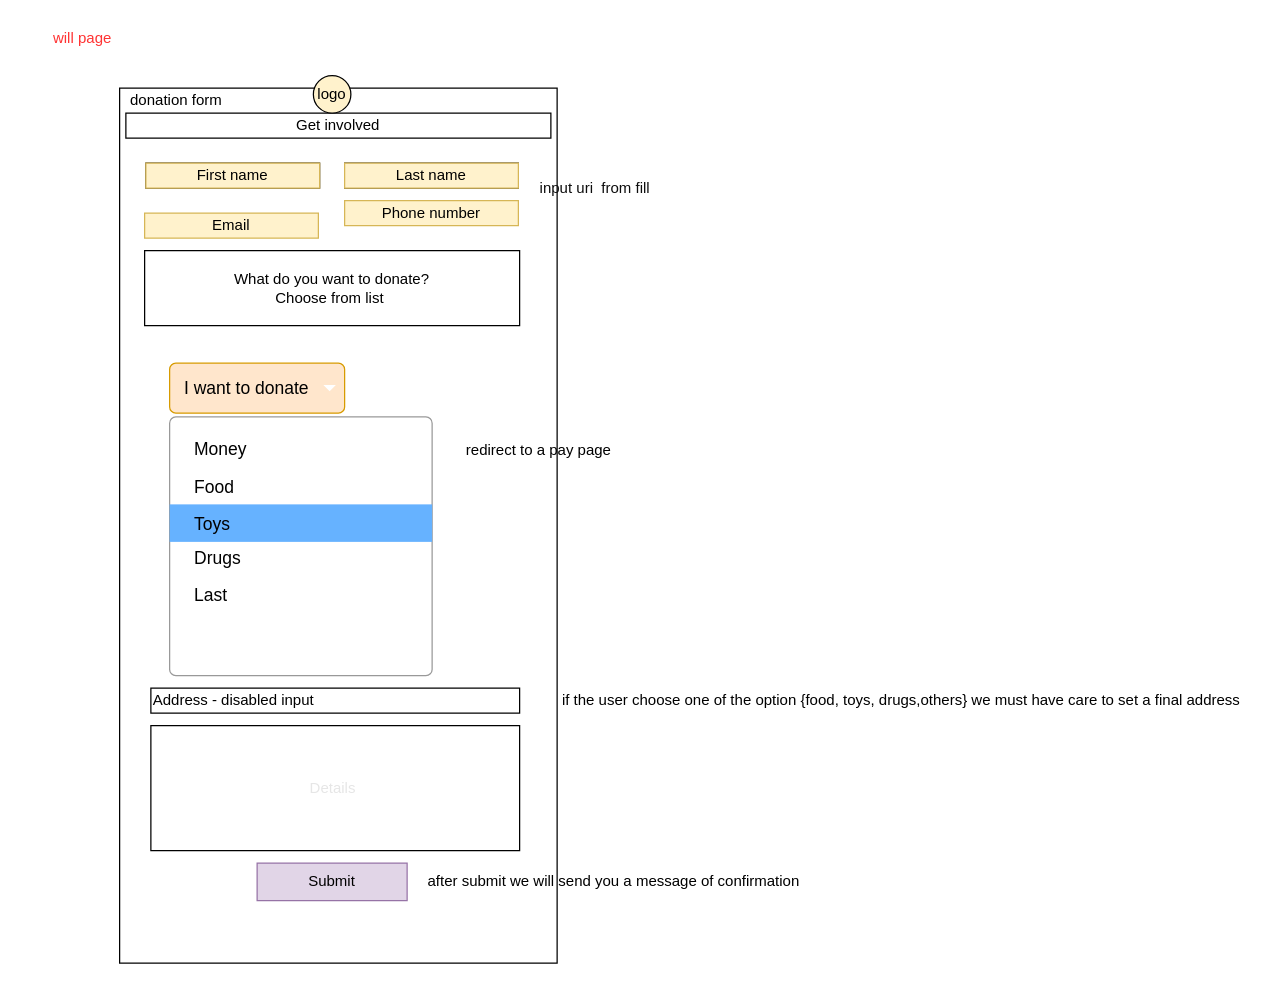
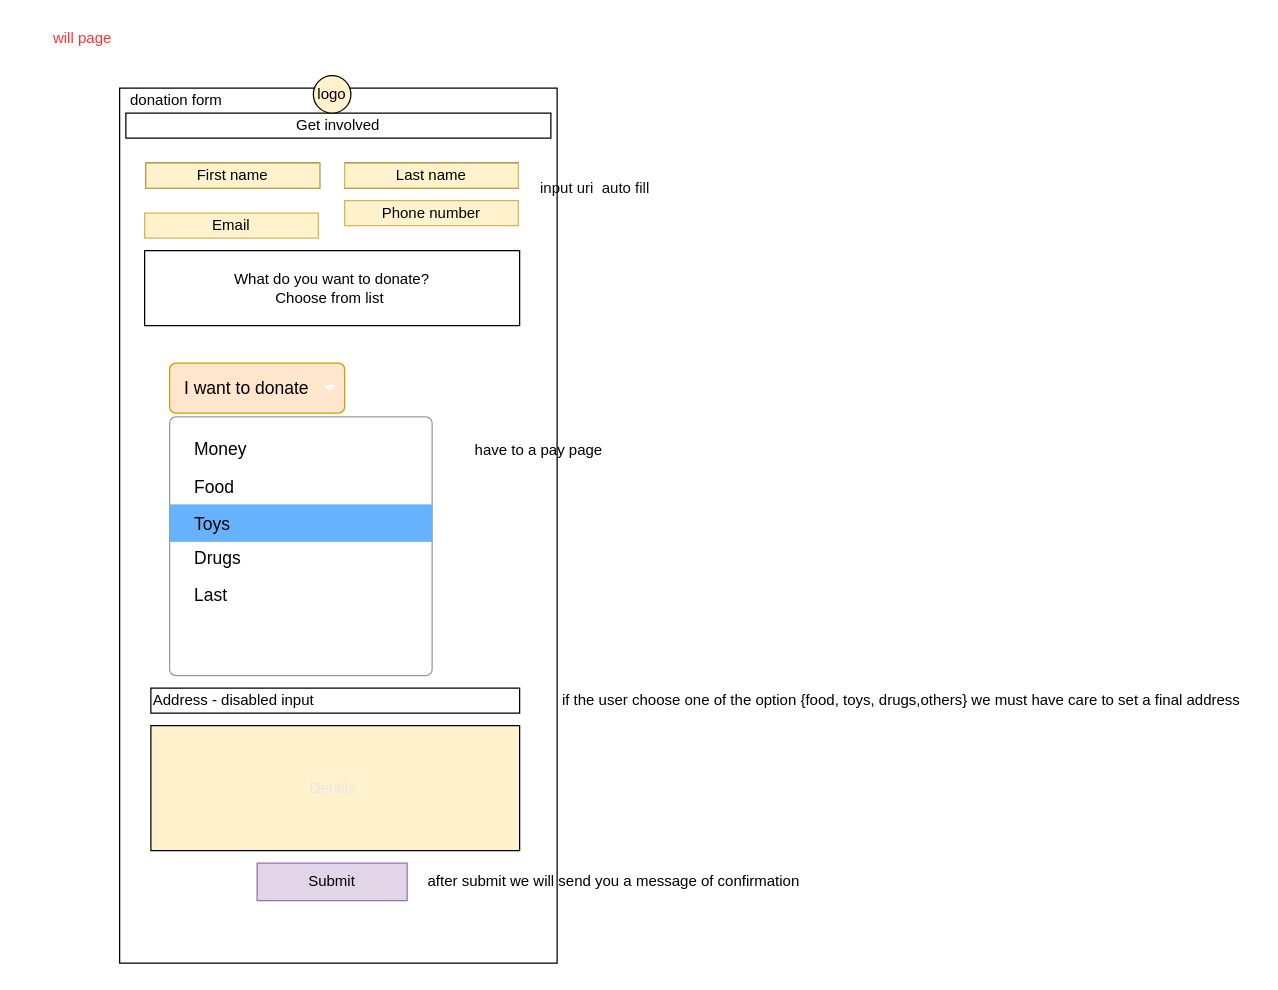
  <mxCell id="0" />
  <mxCell id="1" parent="0" />
  <mxCell id="2" value="&lt;span style=&quot;color: rgba(0 , 0 , 0 , 0) ; font-family: monospace ; font-size: 0px&quot;&gt;%3CmxGraphModel%3E%3Croot%3E%3CmxCell%20id%3D%220%22%2F%3E%3CmxCell%20id%3D%221%22%20parent%3D%220%22%2F%3E%3CmxCell%20id%3D%222%22%20value%3D%22Food%22%20style%3D%22rounded%3D0%3BwhiteSpace%3Dwrap%3Bhtml%3D1%3BfillColor%3D%2399FFCC%3B%22%20vertex%3D%221%22%20parent%3D%221%22%3E%3CmxGeometry%20x%3D%22105%22%20y%3D%22320%22%20width%3D%22120%22%20height%3D%2230%22%20as%3D%22geometry%22%2F%3E%3C%2FmxCell%3E%3C%2Froot%3E%3C%2FmxGraphModel%3E&lt;/span&gt;" style="rounded=0;whiteSpace=wrap;html=1;" parent="1" vertex="1"><mxGeometry x="95" y="70" width="350" height="700" as="geometry" /></mxCell>
  <mxCell id="3" value="Get involved" style="rounded=0;whiteSpace=wrap;html=1;" parent="1" vertex="1"><mxGeometry x="100" y="90" width="340" height="20" as="geometry" /></mxCell>
  <mxCell id="4" value="First name" style="rounded=0;whiteSpace=wrap;html=1;" parent="1" vertex="1"><mxGeometry x="116" y="130" width="139" height="20" as="geometry" /></mxCell>
  <mxCell id="5" value="Last name" style="rounded=0;whiteSpace=wrap;html=1;" parent="1" vertex="1"><mxGeometry x="275" y="130" width="139" height="20" as="geometry" /></mxCell>
  <mxCell id="6" value="Email" style="rounded=0;whiteSpace=wrap;html=1;fillColor=#fff2cc;strokeColor=#d6b656;" parent="1" vertex="1"><mxGeometry x="115" y="170" width="139" height="20" as="geometry" /></mxCell>
  <mxCell id="7" value="Phone number" style="rounded=0;whiteSpace=wrap;html=1;fillColor=#fff2cc;strokeColor=#d6b656;" parent="1" vertex="1"><mxGeometry x="275" y="160" width="139" height="20" as="geometry" /></mxCell>
  <mxCell id="8" value="What do you want to donate?&lt;br&gt;Choose from list&amp;nbsp;" style="rounded=0;whiteSpace=wrap;html=1;" parent="1" vertex="1"><mxGeometry x="115" y="200" width="300" height="60" as="geometry" /></mxCell>
  <mxCell id="9" value="First name" style="rounded=0;whiteSpace=wrap;html=1;fillColor=#fff2cc;strokeColor=#d6b656;" parent="1" vertex="1"><mxGeometry x="116" y="130" width="139" height="20" as="geometry" /></mxCell>
  <mxCell id="10" value="Last name" style="rounded=0;whiteSpace=wrap;html=1;fillColor=#fff2cc;strokeColor=#d6b656;" parent="1" vertex="1"><mxGeometry x="275" y="130" width="139" height="20" as="geometry" /></mxCell>
- <mxCell id="11" value="redirect to a pay page" style="text;html=1;align=center;verticalAlign=middle;resizable=0;points=[];autosize=1;strokeColor=none;" parent="1" vertex="1"><mxGeometry x="365" y="350" width="130" height="20" as="geometry" /></mxCell>
+ <mxCell id="11" value="have to a pay page" style="text;html=1;align=center;verticalAlign=middle;resizable=0;points=[];autosize=1;strokeColor=none;" parent="1" vertex="1"><mxGeometry x="365" y="350" width="130" height="20" as="geometry" /></mxCell>
  <mxCell id="12" value="I want to donate&amp;nbsp;" style="html=1;shadow=0;dashed=0;shape=mxgraph.bootstrap.rrect;rSize=5;strokeColor=#d79b00;strokeWidth=1;fillColor=#ffe6cc;whiteSpace=wrap;align=left;verticalAlign=middle;fontStyle=0;fontSize=14;spacingLeft=10;" vertex="1" parent="1"><mxGeometry x="135" y="290" width="140" height="40" as="geometry" /></mxCell>
  <mxCell id="13" value="" style="shape=triangle;direction=south;fillColor=#ffffff;strokeColor=none;perimeter=none;" vertex="1" parent="12"><mxGeometry x="1" y="0.5" width="10" height="5" relative="1" as="geometry"><mxPoint x="-17" y="-2.5" as="offset" /></mxGeometry></mxCell>
  <mxCell id="14" value="" style="html=1;shadow=0;dashed=0;shape=mxgraph.bootstrap.rrect;rSize=5;fillColor=#ffffff;strokeColor=#999999;" vertex="1" parent="1"><mxGeometry x="135" y="333" width="210" height="207" as="geometry" /></mxCell>
  <mxCell id="15" value="Money" style="fillColor=none;strokeColor=none;align=left;spacing=20;fontSize=14;" vertex="1" parent="14"><mxGeometry width="210" height="30" relative="1" as="geometry"><mxPoint y="10" as="offset" /></mxGeometry></mxCell>
  <mxCell id="16" value="Food" style="fillColor=none;strokeColor=none;align=left;spacing=20;fontSize=14;" vertex="1" parent="14"><mxGeometry width="210" height="30" relative="1" as="geometry"><mxPoint y="40" as="offset" /></mxGeometry></mxCell>
  <mxCell id="17" value="Toys" style="strokeColor=none;align=left;spacing=20;fontSize=14;fillColor=#66B2FF;" vertex="1" parent="14"><mxGeometry width="210" height="30" relative="1" as="geometry"><mxPoint y="70" as="offset" /></mxGeometry></mxCell>
  <mxCell id="18" value="Drugs" style="fillColor=none;strokeColor=none;align=left;spacing=20;fontSize=14;" vertex="1" parent="14"><mxGeometry y="97" width="210" height="30" as="geometry" /></mxCell>
  <mxCell id="19" value="Last" style="strokeColor=none;align=left;spacing=20;fontSize=14;fillColor=none;" vertex="1" parent="14"><mxGeometry y="127" width="210" height="30" as="geometry" /></mxCell>
  <mxCell id="20" value="Submit" style="rounded=0;whiteSpace=wrap;html=1;fillColor=#e1d5e7;strokeColor=#9673a6;" vertex="1" parent="1"><mxGeometry x="205" y="690" width="120" height="30" as="geometry" /></mxCell>
- <mxCell id="21" value="Details&amp;nbsp;" style="rounded=0;whiteSpace=wrap;html=1;align=center;fontColor=#E6E6E6;" vertex="1" parent="1"><mxGeometry x="120" y="580" width="295" height="100" as="geometry" /></mxCell>
+ <mxCell id="21" value="Details&amp;nbsp;" style="rounded=0;whiteSpace=wrap;html=1;align=center;fontColor=#E6E6E6;fillColor=#fff2cc;" vertex="1" parent="1"><mxGeometry x="120" y="580" width="295" height="100" as="geometry" /></mxCell>
  <mxCell id="22" value="if the user choose one of the option {food, toys, drugs,others} we must have care to set a final address" style="text;html=1;align=center;verticalAlign=middle;resizable=0;points=[];autosize=1;strokeColor=none;" vertex="1" parent="1"><mxGeometry x="440" y="550" width="560" height="20" as="geometry" /></mxCell>
  <mxCell id="23" value="after submit we will send you a message of confirmation" style="text;html=1;align=center;verticalAlign=middle;resizable=0;points=[];autosize=1;strokeColor=none;" vertex="1" parent="1"><mxGeometry x="335" y="695" width="310" height="20" as="geometry" /></mxCell>
  <mxCell id="24" value="Address - disabled input" style="rounded=0;whiteSpace=wrap;html=1;align=left;" vertex="1" parent="1"><mxGeometry x="120" y="550" width="295" height="20" as="geometry" /></mxCell>
  <mxCell id="25" value="&lt;font color=&quot;#ff3333&quot;&gt;will page&lt;/font&gt;" style="text;html=1;align=center;verticalAlign=middle;resizable=0;points=[];autosize=1;strokeColor=none;" vertex="1" parent="1"><mxGeometry x="20" y="20" width="90" height="20" as="geometry" /></mxCell>
  <mxCell id="26" value="donation form" style="text;html=1;align=center;verticalAlign=middle;resizable=0;points=[];autosize=1;strokeColor=none;" vertex="1" parent="1"><mxGeometry x="95" y="70" width="90" height="20" as="geometry" /></mxCell>
  <mxCell id="27" value="logo" style="ellipse;whiteSpace=wrap;html=1;aspect=fixed;align=center;fillColor=#fff2cc;" vertex="1" parent="1"><mxGeometry x="250" y="60" width="30" height="30" as="geometry" /></mxCell>
- <mxCell id="28" value="&lt;font color=&quot;#0d0d0d&quot;&gt;input uri&amp;nbsp; from fill&lt;/font&gt;" style="text;html=1;align=center;verticalAlign=middle;resizable=0;points=[];autosize=1;strokeColor=none;fontColor=#F2F2F2;" vertex="1" parent="1"><mxGeometry x="425" y="140" width="100" height="20" as="geometry" /></mxCell>
+ <mxCell id="28" value="&lt;font color=&quot;#0d0d0d&quot;&gt;input uri&amp;nbsp; auto fill&lt;/font&gt;" style="text;html=1;align=center;verticalAlign=middle;resizable=0;points=[];autosize=1;strokeColor=none;fontColor=#F2F2F2;" vertex="1" parent="1"><mxGeometry x="425" y="140" width="100" height="20" as="geometry" /></mxCell>
